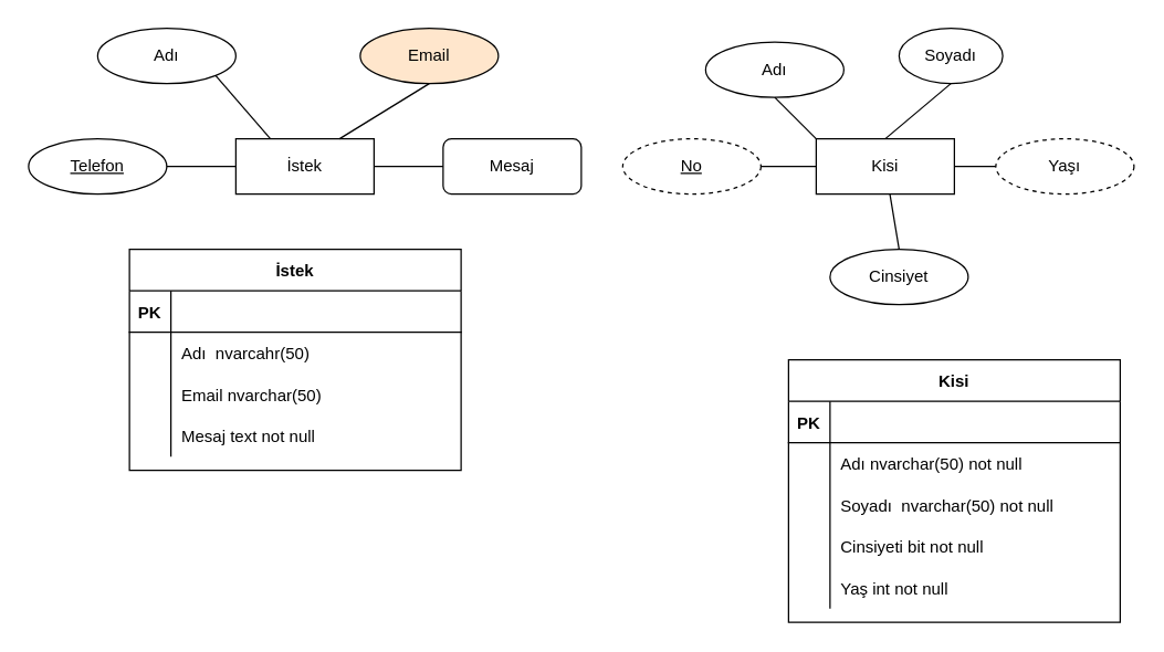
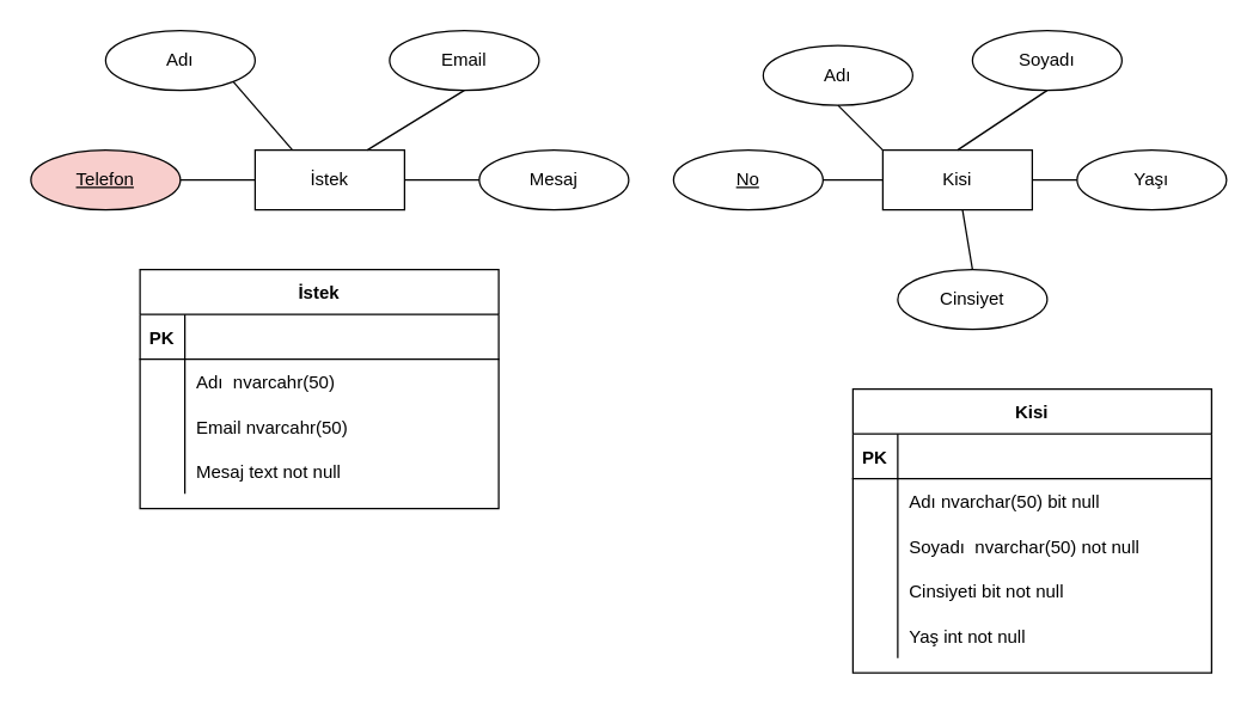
  <mxCell id="0" />
  <mxCell id="1" parent="0" />
  <mxCell id="2" value="İstek" style="whiteSpace=wrap;html=1;align=center;" parent="1" vertex="1"><mxGeometry x="170" y="100" width="100" height="40" as="geometry" /></mxCell>
  <mxCell id="3" value="Adı" style="ellipse;whiteSpace=wrap;html=1;align=center;" parent="1" vertex="1"><mxGeometry x="70" y="20" width="100" height="40" as="geometry" /></mxCell>
- <mxCell id="4" value="Email" style="ellipse;whiteSpace=wrap;html=1;align=center;fillColor=#ffe6cc;" parent="1" vertex="1"><mxGeometry x="260" y="20" width="100" height="40" as="geometry" /></mxCell>
- <mxCell id="5" value="Mesaj" style="whiteSpace=wrap;html=1;align=center;rounded=1;" parent="1" vertex="1"><mxGeometry x="320" y="100" width="100" height="40" as="geometry" /></mxCell>
+ <mxCell id="4" value="Email" style="ellipse;whiteSpace=wrap;html=1;align=center;" parent="1" vertex="1"><mxGeometry x="260" y="20" width="100" height="40" as="geometry" /></mxCell>
+ <mxCell id="5" value="Mesaj" style="ellipse;whiteSpace=wrap;html=1;align=center;" parent="1" vertex="1"><mxGeometry x="320" y="100" width="100" height="40" as="geometry" /></mxCell>
  <mxCell id="6" value="" style="endArrow=none;html=1;rounded=0;exitX=1;exitY=1;exitDx=0;exitDy=0;entryX=0.25;entryY=0;entryDx=0;entryDy=0;" parent="1" source="3" target="2" edge="1"><mxGeometry relative="1" as="geometry"><mxPoint x="193" y="40" as="sourcePoint" /><mxPoint x="353" y="40" as="targetPoint" /></mxGeometry></mxCell>
  <mxCell id="7" value="" style="endArrow=none;html=1;rounded=0;exitX=0.5;exitY=1;exitDx=0;exitDy=0;entryX=0.75;entryY=0;entryDx=0;entryDy=0;" parent="1" source="4" target="2" edge="1"><mxGeometry relative="1" as="geometry"><mxPoint x="193" y="40" as="sourcePoint" /><mxPoint x="353" y="40" as="targetPoint" /></mxGeometry></mxCell>
  <mxCell id="8" value="" style="endArrow=none;html=1;rounded=0;entryX=0;entryY=0.5;entryDx=0;entryDy=0;exitX=1;exitY=0.5;exitDx=0;exitDy=0;" parent="1" source="2" target="5" edge="1"><mxGeometry relative="1" as="geometry"><mxPoint x="193" y="40" as="sourcePoint" /><mxPoint x="353" y="40" as="targetPoint" /></mxGeometry></mxCell>
- <mxCell id="9" value="Telefon" style="ellipse;whiteSpace=wrap;html=1;align=center;fontStyle=4;" parent="1" vertex="1"><mxGeometry x="20" y="100" width="100" height="40" as="geometry" /></mxCell>
+ <mxCell id="9" value="Telefon" style="ellipse;whiteSpace=wrap;html=1;align=center;fontStyle=4;fillColor=#f8cecc;" parent="1" vertex="1"><mxGeometry x="20" y="100" width="100" height="40" as="geometry" /></mxCell>
  <mxCell id="10" value="" style="endArrow=none;html=1;rounded=0;exitX=1;exitY=0.5;exitDx=0;exitDy=0;entryX=0;entryY=0.5;entryDx=0;entryDy=0;" parent="1" source="9" target="2" edge="1"><mxGeometry relative="1" as="geometry"><mxPoint x="443" y="220" as="sourcePoint" /><mxPoint x="603" y="220" as="targetPoint" /></mxGeometry></mxCell>
  <mxCell id="11" value="İstek" style="shape=table;startSize=30;container=1;collapsible=1;childLayout=tableLayout;fixedRows=1;rowLines=0;fontStyle=1;align=center;resizeLast=1;" parent="1" vertex="1"><mxGeometry x="93" y="180" width="240" height="160" as="geometry" /></mxCell>
  <mxCell id="12" value="" style="shape=partialRectangle;collapsible=0;dropTarget=0;pointerEvents=0;fillColor=none;top=0;left=0;bottom=1;right=0;points=[[0,0.5],[1,0.5]];portConstraint=eastwest;" parent="11" vertex="1"><mxGeometry y="30" width="240" height="30" as="geometry" /></mxCell>
  <mxCell id="13" value="PK" style="shape=partialRectangle;connectable=0;fillColor=none;top=0;left=0;bottom=0;right=0;fontStyle=1;overflow=hidden;" parent="12" vertex="1"><mxGeometry width="30" height="30" as="geometry"><mxRectangle width="30" height="30" as="alternateBounds" /></mxGeometry></mxCell>
  <mxCell id="14" value="" style="shape=partialRectangle;collapsible=0;dropTarget=0;pointerEvents=0;fillColor=none;top=0;left=0;bottom=0;right=0;points=[[0,0.5],[1,0.5]];portConstraint=eastwest;" parent="11" vertex="1"><mxGeometry y="60" width="240" height="30" as="geometry" /></mxCell>
  <mxCell id="15" value="" style="shape=partialRectangle;connectable=0;fillColor=none;top=0;left=0;bottom=0;right=0;editable=1;overflow=hidden;" parent="14" vertex="1"><mxGeometry width="30" height="30" as="geometry"><mxRectangle width="30" height="30" as="alternateBounds" /></mxGeometry></mxCell>
  <mxCell id="16" value="Adı  nvarcahr(50) " style="shape=partialRectangle;connectable=0;fillColor=none;top=0;left=0;bottom=0;right=0;align=left;spacingLeft=6;overflow=hidden;" parent="14" vertex="1"><mxGeometry x="30" width="210" height="30" as="geometry"><mxRectangle width="210" height="30" as="alternateBounds" /></mxGeometry></mxCell>
  <mxCell id="17" value="" style="shape=partialRectangle;collapsible=0;dropTarget=0;pointerEvents=0;fillColor=none;top=0;left=0;bottom=0;right=0;points=[[0,0.5],[1,0.5]];portConstraint=eastwest;" parent="11" vertex="1"><mxGeometry y="90" width="240" height="30" as="geometry" /></mxCell>
  <mxCell id="18" value="" style="shape=partialRectangle;connectable=0;fillColor=none;top=0;left=0;bottom=0;right=0;editable=1;overflow=hidden;" parent="17" vertex="1"><mxGeometry width="30" height="30" as="geometry"><mxRectangle width="30" height="30" as="alternateBounds" /></mxGeometry></mxCell>
- <mxCell id="19" value="Email nvarchar(50)" style="shape=partialRectangle;connectable=0;fillColor=none;top=0;left=0;bottom=0;right=0;align=left;spacingLeft=6;overflow=hidden;" parent="17" vertex="1"><mxGeometry x="30" width="210" height="30" as="geometry"><mxRectangle width="210" height="30" as="alternateBounds" /></mxGeometry></mxCell>
+ <mxCell id="19" value="Email nvarcahr(50)" style="shape=partialRectangle;connectable=0;fillColor=none;top=0;left=0;bottom=0;right=0;align=left;spacingLeft=6;overflow=hidden;" parent="17" vertex="1"><mxGeometry x="30" width="210" height="30" as="geometry"><mxRectangle width="210" height="30" as="alternateBounds" /></mxGeometry></mxCell>
  <mxCell id="20" value="" style="shape=partialRectangle;collapsible=0;dropTarget=0;pointerEvents=0;fillColor=none;top=0;left=0;bottom=0;right=0;points=[[0,0.5],[1,0.5]];portConstraint=eastwest;" parent="11" vertex="1"><mxGeometry y="120" width="240" height="30" as="geometry" /></mxCell>
  <mxCell id="21" value="" style="shape=partialRectangle;connectable=0;fillColor=none;top=0;left=0;bottom=0;right=0;editable=1;overflow=hidden;" parent="20" vertex="1"><mxGeometry width="30" height="30" as="geometry"><mxRectangle width="30" height="30" as="alternateBounds" /></mxGeometry></mxCell>
  <mxCell id="22" value="Mesaj text not null" style="shape=partialRectangle;connectable=0;fillColor=none;top=0;left=0;bottom=0;right=0;align=left;spacingLeft=6;overflow=hidden;" parent="20" vertex="1"><mxGeometry x="30" width="210" height="30" as="geometry"><mxRectangle width="210" height="30" as="alternateBounds" /></mxGeometry></mxCell>
  <mxCell id="23" value="Kisi" style="whiteSpace=wrap;html=1;align=center;" vertex="1" parent="1"><mxGeometry x="590" y="100" width="100" height="40" as="geometry" /></mxCell>
  <mxCell id="24" value="Adı" style="ellipse;whiteSpace=wrap;html=1;align=center;" vertex="1" parent="1"><mxGeometry x="510" y="30" width="100" height="40" as="geometry" /></mxCell>
- <mxCell id="25" value="Soyadı" style="ellipse;whiteSpace=wrap;html=1;align=center;" vertex="1" parent="1"><mxGeometry x="650" y="20" width="75" height="40" as="geometry" /></mxCell>
- <mxCell id="26" value="Yaşı" style="ellipse;whiteSpace=wrap;html=1;align=center;dashed=1;" vertex="1" parent="1"><mxGeometry x="720" y="100" width="100" height="40" as="geometry" /></mxCell>
+ <mxCell id="25" value="Soyadı" style="ellipse;whiteSpace=wrap;html=1;align=center;" vertex="1" parent="1"><mxGeometry x="650" y="20" width="100" height="40" as="geometry" /></mxCell>
+ <mxCell id="26" value="Yaşı" style="ellipse;whiteSpace=wrap;html=1;align=center;" vertex="1" parent="1"><mxGeometry x="720" y="100" width="100" height="40" as="geometry" /></mxCell>
  <mxCell id="27" value="Cinsiyet" style="ellipse;whiteSpace=wrap;html=1;align=center;" vertex="1" parent="1"><mxGeometry x="600" y="180" width="100" height="40" as="geometry" /></mxCell>
  <mxCell id="28" value="" style="endArrow=none;html=1;rounded=0;entryX=0.5;entryY=1;entryDx=0;entryDy=0;exitX=0;exitY=0;exitDx=0;exitDy=0;" edge="1" parent="1" source="23" target="24"><mxGeometry relative="1" as="geometry"><mxPoint x="400" y="180" as="sourcePoint" /><mxPoint x="560" y="180" as="targetPoint" /></mxGeometry></mxCell>
  <mxCell id="29" value="" style="endArrow=none;html=1;rounded=0;entryX=0.5;entryY=1;entryDx=0;entryDy=0;exitX=0.5;exitY=0;exitDx=0;exitDy=0;" edge="1" parent="1" source="23" target="25"><mxGeometry relative="1" as="geometry"><mxPoint x="400" y="180" as="sourcePoint" /><mxPoint x="560" y="180" as="targetPoint" /></mxGeometry></mxCell>
  <mxCell id="30" value="" style="endArrow=none;html=1;rounded=0;entryX=0;entryY=0.5;entryDx=0;entryDy=0;exitX=1;exitY=0.5;exitDx=0;exitDy=0;" edge="1" parent="1" source="23" target="26"><mxGeometry relative="1" as="geometry"><mxPoint x="400" y="180" as="sourcePoint" /><mxPoint x="560" y="180" as="targetPoint" /></mxGeometry></mxCell>
  <mxCell id="31" value="" style="endArrow=none;html=1;rounded=0;entryX=0.5;entryY=0;entryDx=0;entryDy=0;" edge="1" parent="1" source="23" target="27"><mxGeometry relative="1" as="geometry"><mxPoint x="400" y="180" as="sourcePoint" /><mxPoint x="560" y="180" as="targetPoint" /></mxGeometry></mxCell>
- <mxCell id="32" value="No" style="ellipse;whiteSpace=wrap;html=1;align=center;fontStyle=4;dashed=1;" vertex="1" parent="1"><mxGeometry x="450" y="100" width="100" height="40" as="geometry" /></mxCell>
+ <mxCell id="32" value="No" style="ellipse;whiteSpace=wrap;html=1;align=center;fontStyle=4;" vertex="1" parent="1"><mxGeometry x="450" y="100" width="100" height="40" as="geometry" /></mxCell>
  <mxCell id="33" value="" style="endArrow=none;html=1;rounded=0;entryX=0;entryY=0.5;entryDx=0;entryDy=0;exitX=1;exitY=0.5;exitDx=0;exitDy=0;" edge="1" parent="1" source="32" target="23"><mxGeometry relative="1" as="geometry"><mxPoint x="400" y="180" as="sourcePoint" /><mxPoint x="560" y="180" as="targetPoint" /></mxGeometry></mxCell>
  <mxCell id="34" value="Kisi" style="shape=table;startSize=30;container=1;collapsible=1;childLayout=tableLayout;fixedRows=1;rowLines=0;fontStyle=1;align=center;resizeLast=1;" vertex="1" parent="1"><mxGeometry x="570" y="260" width="240" height="190" as="geometry" /></mxCell>
  <mxCell id="35" value="" style="shape=partialRectangle;collapsible=0;dropTarget=0;pointerEvents=0;fillColor=none;top=0;left=0;bottom=1;right=0;points=[[0,0.5],[1,0.5]];portConstraint=eastwest;" vertex="1" parent="34"><mxGeometry y="30" width="240" height="30" as="geometry" /></mxCell>
  <mxCell id="36" value="PK" style="shape=partialRectangle;connectable=0;fillColor=none;top=0;left=0;bottom=0;right=0;fontStyle=1;overflow=hidden;" vertex="1" parent="35"><mxGeometry width="30" height="30" as="geometry"><mxRectangle width="30" height="30" as="alternateBounds" /></mxGeometry></mxCell>
  <mxCell id="37" value="" style="shape=partialRectangle;collapsible=0;dropTarget=0;pointerEvents=0;fillColor=none;top=0;left=0;bottom=0;right=0;points=[[0,0.5],[1,0.5]];portConstraint=eastwest;" vertex="1" parent="34"><mxGeometry y="60" width="240" height="30" as="geometry" /></mxCell>
  <mxCell id="38" value="" style="shape=partialRectangle;connectable=0;fillColor=none;top=0;left=0;bottom=0;right=0;editable=1;overflow=hidden;" vertex="1" parent="37"><mxGeometry width="30" height="30" as="geometry"><mxRectangle width="30" height="30" as="alternateBounds" /></mxGeometry></mxCell>
- <mxCell id="39" value="Adı nvarchar(50) not null" style="shape=partialRectangle;connectable=0;fillColor=none;top=0;left=0;bottom=0;right=0;align=left;spacingLeft=6;overflow=hidden;" vertex="1" parent="37"><mxGeometry x="30" width="210" height="30" as="geometry"><mxRectangle width="210" height="30" as="alternateBounds" /></mxGeometry></mxCell>
+ <mxCell id="39" value="Adı nvarchar(50) bit null" style="shape=partialRectangle;connectable=0;fillColor=none;top=0;left=0;bottom=0;right=0;align=left;spacingLeft=6;overflow=hidden;" vertex="1" parent="37"><mxGeometry x="30" width="210" height="30" as="geometry"><mxRectangle width="210" height="30" as="alternateBounds" /></mxGeometry></mxCell>
  <mxCell id="40" value="" style="shape=partialRectangle;collapsible=0;dropTarget=0;pointerEvents=0;fillColor=none;top=0;left=0;bottom=0;right=0;points=[[0,0.5],[1,0.5]];portConstraint=eastwest;" vertex="1" parent="34"><mxGeometry y="90" width="240" height="30" as="geometry" /></mxCell>
  <mxCell id="41" value="" style="shape=partialRectangle;connectable=0;fillColor=none;top=0;left=0;bottom=0;right=0;editable=1;overflow=hidden;" vertex="1" parent="40"><mxGeometry width="30" height="30" as="geometry"><mxRectangle width="30" height="30" as="alternateBounds" /></mxGeometry></mxCell>
  <mxCell id="42" value="Soyadı  nvarchar(50) not null" style="shape=partialRectangle;connectable=0;fillColor=none;top=0;left=0;bottom=0;right=0;align=left;spacingLeft=6;overflow=hidden;" vertex="1" parent="40"><mxGeometry x="30" width="210" height="30" as="geometry"><mxRectangle width="210" height="30" as="alternateBounds" /></mxGeometry></mxCell>
  <mxCell id="43" value="" style="shape=partialRectangle;collapsible=0;dropTarget=0;pointerEvents=0;fillColor=none;top=0;left=0;bottom=0;right=0;points=[[0,0.5],[1,0.5]];portConstraint=eastwest;" vertex="1" parent="34"><mxGeometry y="120" width="240" height="30" as="geometry" /></mxCell>
  <mxCell id="44" value="" style="shape=partialRectangle;connectable=0;fillColor=none;top=0;left=0;bottom=0;right=0;editable=1;overflow=hidden;" vertex="1" parent="43"><mxGeometry width="30" height="30" as="geometry"><mxRectangle width="30" height="30" as="alternateBounds" /></mxGeometry></mxCell>
  <mxCell id="45" value="Cinsiyeti bit not null" style="shape=partialRectangle;connectable=0;fillColor=none;top=0;left=0;bottom=0;right=0;align=left;spacingLeft=6;overflow=hidden;" vertex="1" parent="43"><mxGeometry x="30" width="210" height="30" as="geometry"><mxRectangle width="210" height="30" as="alternateBounds" /></mxGeometry></mxCell>
  <mxCell id="46" value="" style="shape=partialRectangle;collapsible=0;dropTarget=0;pointerEvents=0;fillColor=none;top=0;left=0;bottom=0;right=0;points=[[0,0.5],[1,0.5]];portConstraint=eastwest;" vertex="1" parent="34"><mxGeometry y="150" width="240" height="30" as="geometry" /></mxCell>
  <mxCell id="47" value="" style="shape=partialRectangle;connectable=0;fillColor=none;top=0;left=0;bottom=0;right=0;editable=1;overflow=hidden;" vertex="1" parent="46"><mxGeometry width="30" height="30" as="geometry"><mxRectangle width="30" height="30" as="alternateBounds" /></mxGeometry></mxCell>
  <mxCell id="48" value="Yaş int not null" style="shape=partialRectangle;connectable=0;fillColor=none;top=0;left=0;bottom=0;right=0;align=left;spacingLeft=6;overflow=hidden;" vertex="1" parent="46"><mxGeometry x="30" width="210" height="30" as="geometry"><mxRectangle width="210" height="30" as="alternateBounds" /></mxGeometry></mxCell>
